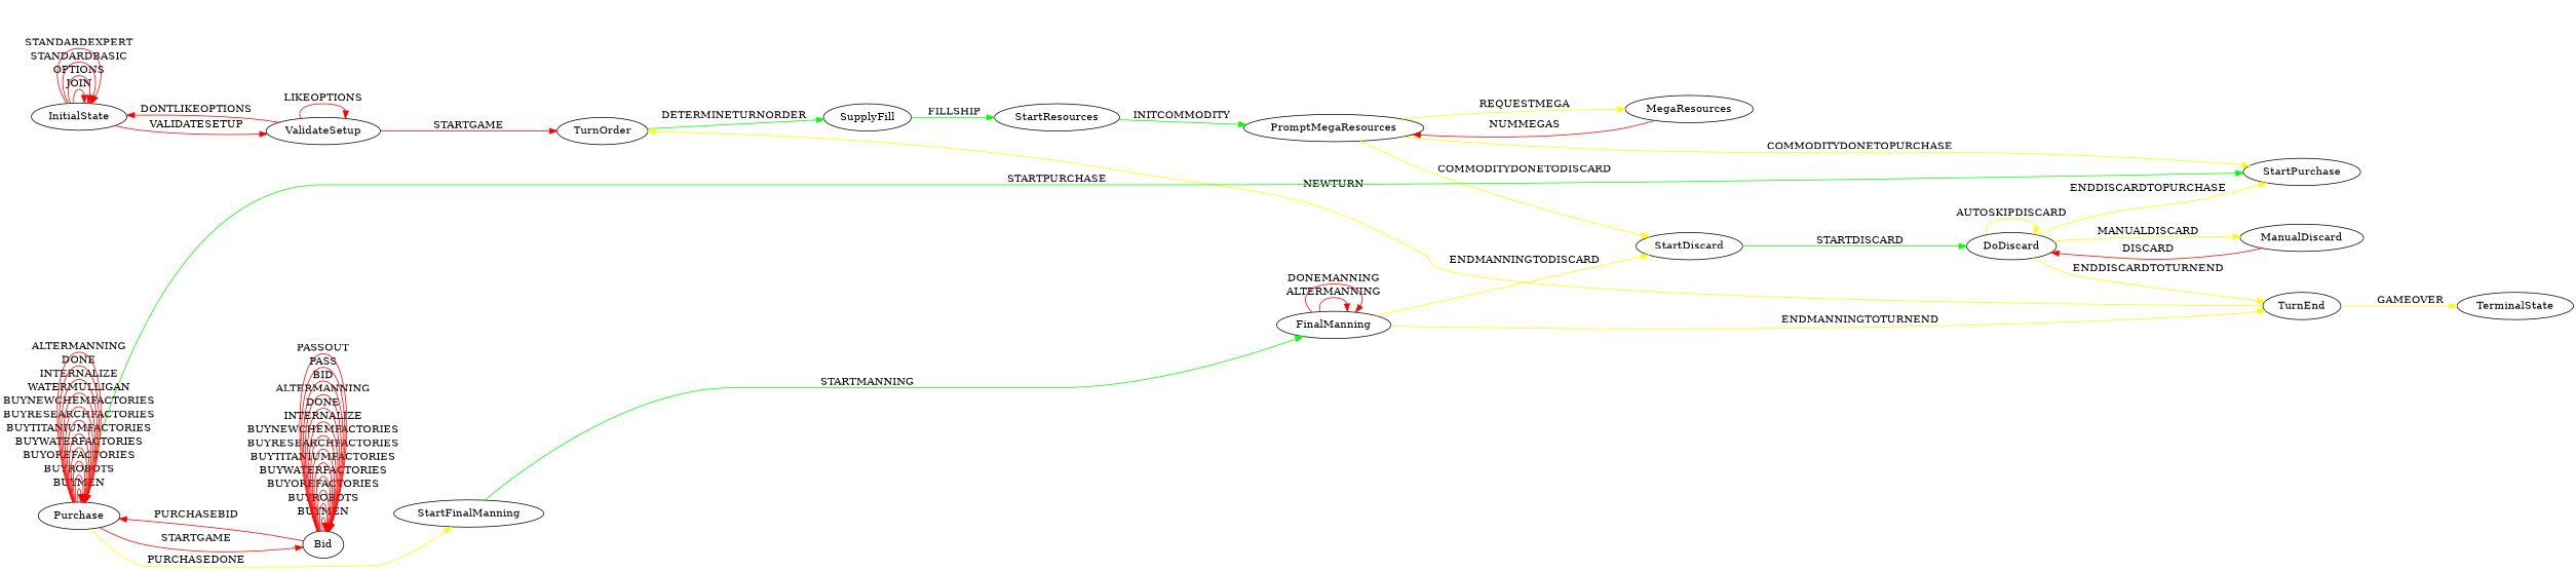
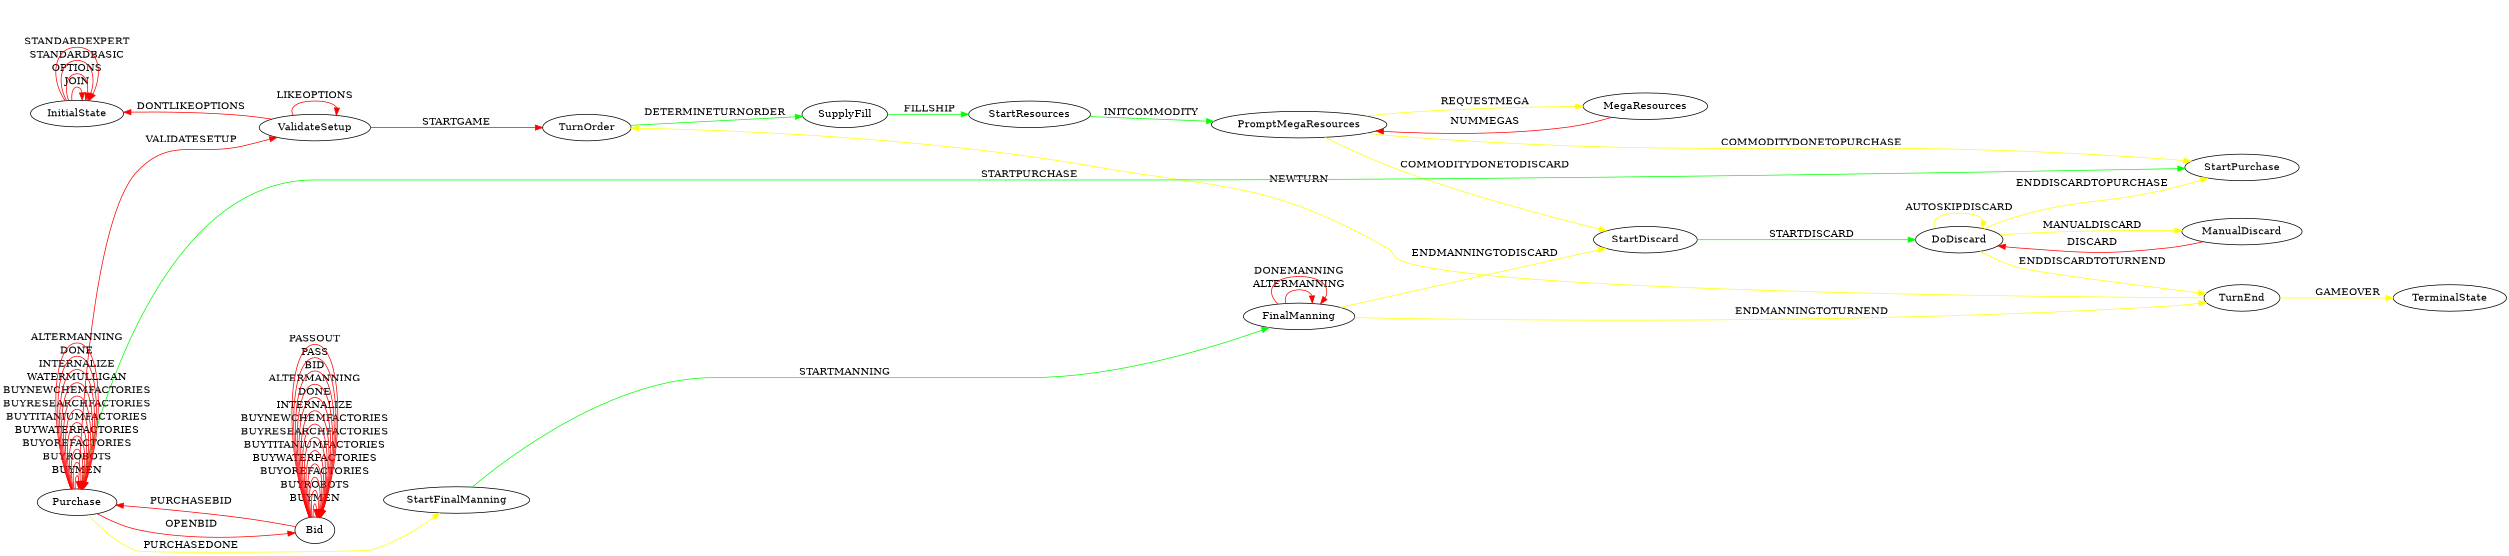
  digraph {
    rankdir=LR
    edge [color=red]
    n1 [label=InitialState]
    n2 [label=ValidateSetup]
    n3 [label=TurnOrder]
    n4 [label=TerminalState]
    n5 [label=SupplyFill]
    n6 [label=StartResources]
    n7 [label=PromptMegaResources]
    n8 [label=MegaResources]
    n9 [label=StartDiscard]
    n10 [label=StartPurchase]
    n11 [label=DoDiscard]
    n12 [label=ManualDiscard]
    n13 [label=TurnEnd]
    n14 [label=Purchase]
    n15 [label=Bid]
    n16 [label=StartFinalManning]
    n17 [label=FinalManning]
    n1 -> n1 [label=JOIN]
    n1 -> n1 [label=OPTIONS]
    n1 -> n1 [label=STANDARDBASIC]
    n1 -> n1 [label=STANDARDEXPERT]
-   n1 -> n2 [label=VALIDATESETUP]
+   n14 -> n2 [label=VALIDATESETUP]
    n2 -> n1 [label=DONTLIKEOPTIONS]
    n2 -> n2 [label=LIKEOPTIONS]
    n2 -> n3 [label=STARTGAME]
    n3 -> n5 [color=green label=DETERMINETURNORDER]
    n5 -> n6 [color=green label=FILLSHIP]
    n6 -> n7 [color=green label=INITCOMMODITY]
    n7 -> n8 [color=yellow label=REQUESTMEGA]
    n7 -> n9 [color=yellow label=COMMODITYDONETODISCARD]
    n7 -> n10 [color=yellow label=COMMODITYDONETOPURCHASE]
    n8 -> n7 [label=NUMMEGAS]
    n9 -> n11 [color=green label=STARTDISCARD]
    n11 -> n10 [color=yellow label=ENDDISCARDTOPURCHASE]
    n11 -> n11 [color=yellow label=AUTOSKIPDISCARD]
    n11 -> n12 [color=yellow label=MANUALDISCARD]
    n11 -> n13 [color=yellow label=ENDDISCARDTOTURNEND]
    n12 -> n11 [label=DISCARD]
    n13 -> n3 [color=yellow label=NEWTURN]
    n13 -> n4 [color=yellow label=GAMEOVER]
    n14 -> n10 [color=green label=STARTPURCHASE]
    n14 -> n14 [label=BUYMEN]
    n14 -> n14 [label=BUYROBOTS]
    n14 -> n14 [label=BUYOREFACTORIES]
    n14 -> n14 [label=BUYWATERFACTORIES]
    n14 -> n14 [label=BUYTITANIUMFACTORIES]
    n14 -> n14 [label=BUYRESEARCHFACTORIES]
    n14 -> n14 [label=BUYNEWCHEMFACTORIES]
    n14 -> n14 [label=WATERMULLIGAN]
    n14 -> n14 [label=INTERNALIZE]
    n14 -> n14 [label=DONE]
    n14 -> n14 [label=ALTERMANNING]
-   n14 -> n15 [label=STARTGAME]
+   n14 -> n15 [label=OPENBID]
    n14 -> n16 [color=yellow label=PURCHASEDONE]
    n15 -> n14 [label=PURCHASEBID]
    n15 -> n15 [label=BUYMEN]
    n15 -> n15 [label=BUYROBOTS]
    n15 -> n15 [label=BUYOREFACTORIES]
    n15 -> n15 [label=BUYWATERFACTORIES]
    n15 -> n15 [label=BUYTITANIUMFACTORIES]
    n15 -> n15 [label=BUYRESEARCHFACTORIES]
    n15 -> n15 [label=BUYNEWCHEMFACTORIES]
    n15 -> n15 [label=INTERNALIZE]
    n15 -> n15 [label=DONE]
    n15 -> n15 [label=ALTERMANNING]
    n15 -> n15 [label=BID]
    n15 -> n15 [label=PASS]
    n15 -> n15 [label=PASSOUT]
    n16 -> n17 [color=green label=STARTMANNING]
    n17 -> n9 [color=yellow label=ENDMANNINGTODISCARD]
    n17 -> n13 [color=yellow label=ENDMANNINGTOTURNEND]
    n17 -> n17 [label=ALTERMANNING]
    n17 -> n17 [label=DONEMANNING]
  }
